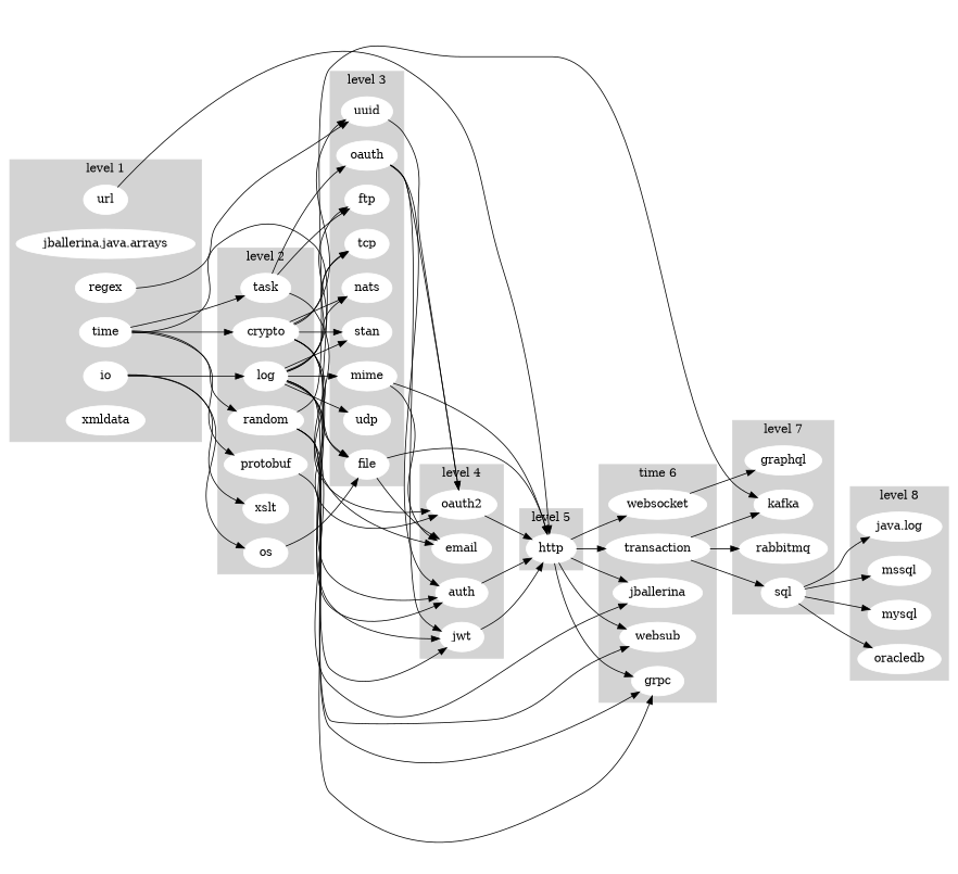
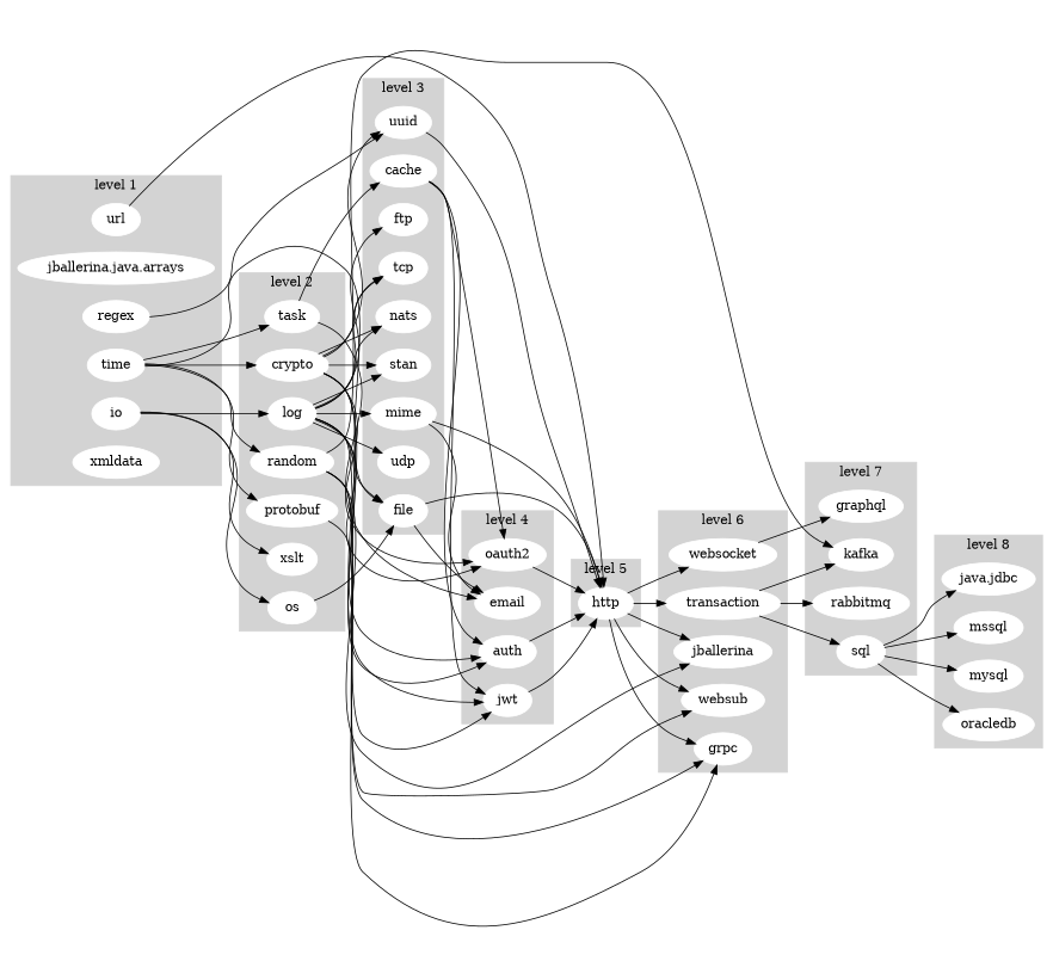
  digraph {
    rankdir=LR
    node [color=white style=filled]
    io
    "jballerina.java.arrays"
    regex
    time
    url
    xmldata
    crypto
    log
    os
    protobuf
    random
    task
    xslt
-   cache [label=oauth]
+   cache
    file
    ftp
    mime
    nats
    stan
    tcp
    udp
    uuid
    auth
    email
    jwt
    oauth2
    http
    grpc
    transaction
    websocket
    websub
    n32 [label=jballerina]
    graphql
    kafka
    rabbitmq
    sql
-   "java.jdbc" [label="java.log"]
+   "java.jdbc"
    mssql
    mysql
    oracledb
    subgraph cluster_1 {
      color=lightgrey
      label="level 1"
      style=filled
      io
      "jballerina.java.arrays"
      regex
      time
      url
      xmldata
    }
    subgraph cluster_2 {
      color=lightgrey
      label="level 2"
      style=filled
      crypto
      log
      os
      protobuf
      random
      task
      xslt
    }
    subgraph cluster_3 {
      color=lightgrey
      label="level 3"
      style=filled
      cache
      file
      ftp
      mime
      nats
      stan
      tcp
      udp
      uuid
    }
    subgraph cluster_4 {
      color=lightgrey
      label="level 4"
      style=filled
      auth
      email
      jwt
      oauth2
    }
    subgraph cluster_5 {
      color=lightgrey
      label="level 5"
      style=filled
      http
    }
    subgraph cluster_6 {
      color=lightgrey
-     label="time 6"
+     label="level 6"
      style=filled
      grpc
      transaction
      websocket
      websub
      n32
    }
    subgraph cluster_7 {
      color=lightgrey
      label="level 7"
      style=filled
      graphql
      kafka
      rabbitmq
      sql
    }
    subgraph cluster_8 {
      color=lightgrey
      label="level 8"
      style=filled
      "java.jdbc"
      mssql
      mysql
      oracledb
    }
    io -> log
    io -> os
    io -> xslt
    regex -> uuid
    time -> crypto
    time -> protobuf
    time -> random
    time -> task
    time -> file
    url -> http
    crypto -> nats
    crypto -> stan
    crypto -> tcp
    crypto -> uuid
    crypto -> auth
    crypto -> jwt
    crypto -> oauth2
    log -> file
    log -> ftp
    log -> mime
    log -> nats
    log -> stan
    log -> tcp
    log -> udp
    log -> auth
    log -> jwt
    log -> oauth2
    os -> file
    protobuf -> grpc
    random -> grpc
    random -> websub
    random -> n32
    random -> kafka
    task -> cache
-   task -> ftp
    task -> email
    cache -> auth
    cache -> jwt
    cache -> oauth2
    file -> email
    file -> http
    mime -> email
    mime -> http
-   uuid -> oauth2
+   uuid -> http
    auth -> http
    jwt -> http
    oauth2 -> http
    http -> grpc
    http -> transaction
    http -> websocket
    http -> websub
    http -> n32
    transaction -> kafka
    transaction -> rabbitmq
    transaction -> sql
    websocket -> graphql
    sql -> "java.jdbc"
    sql -> mssql
    sql -> mysql
    sql -> oracledb
  }
